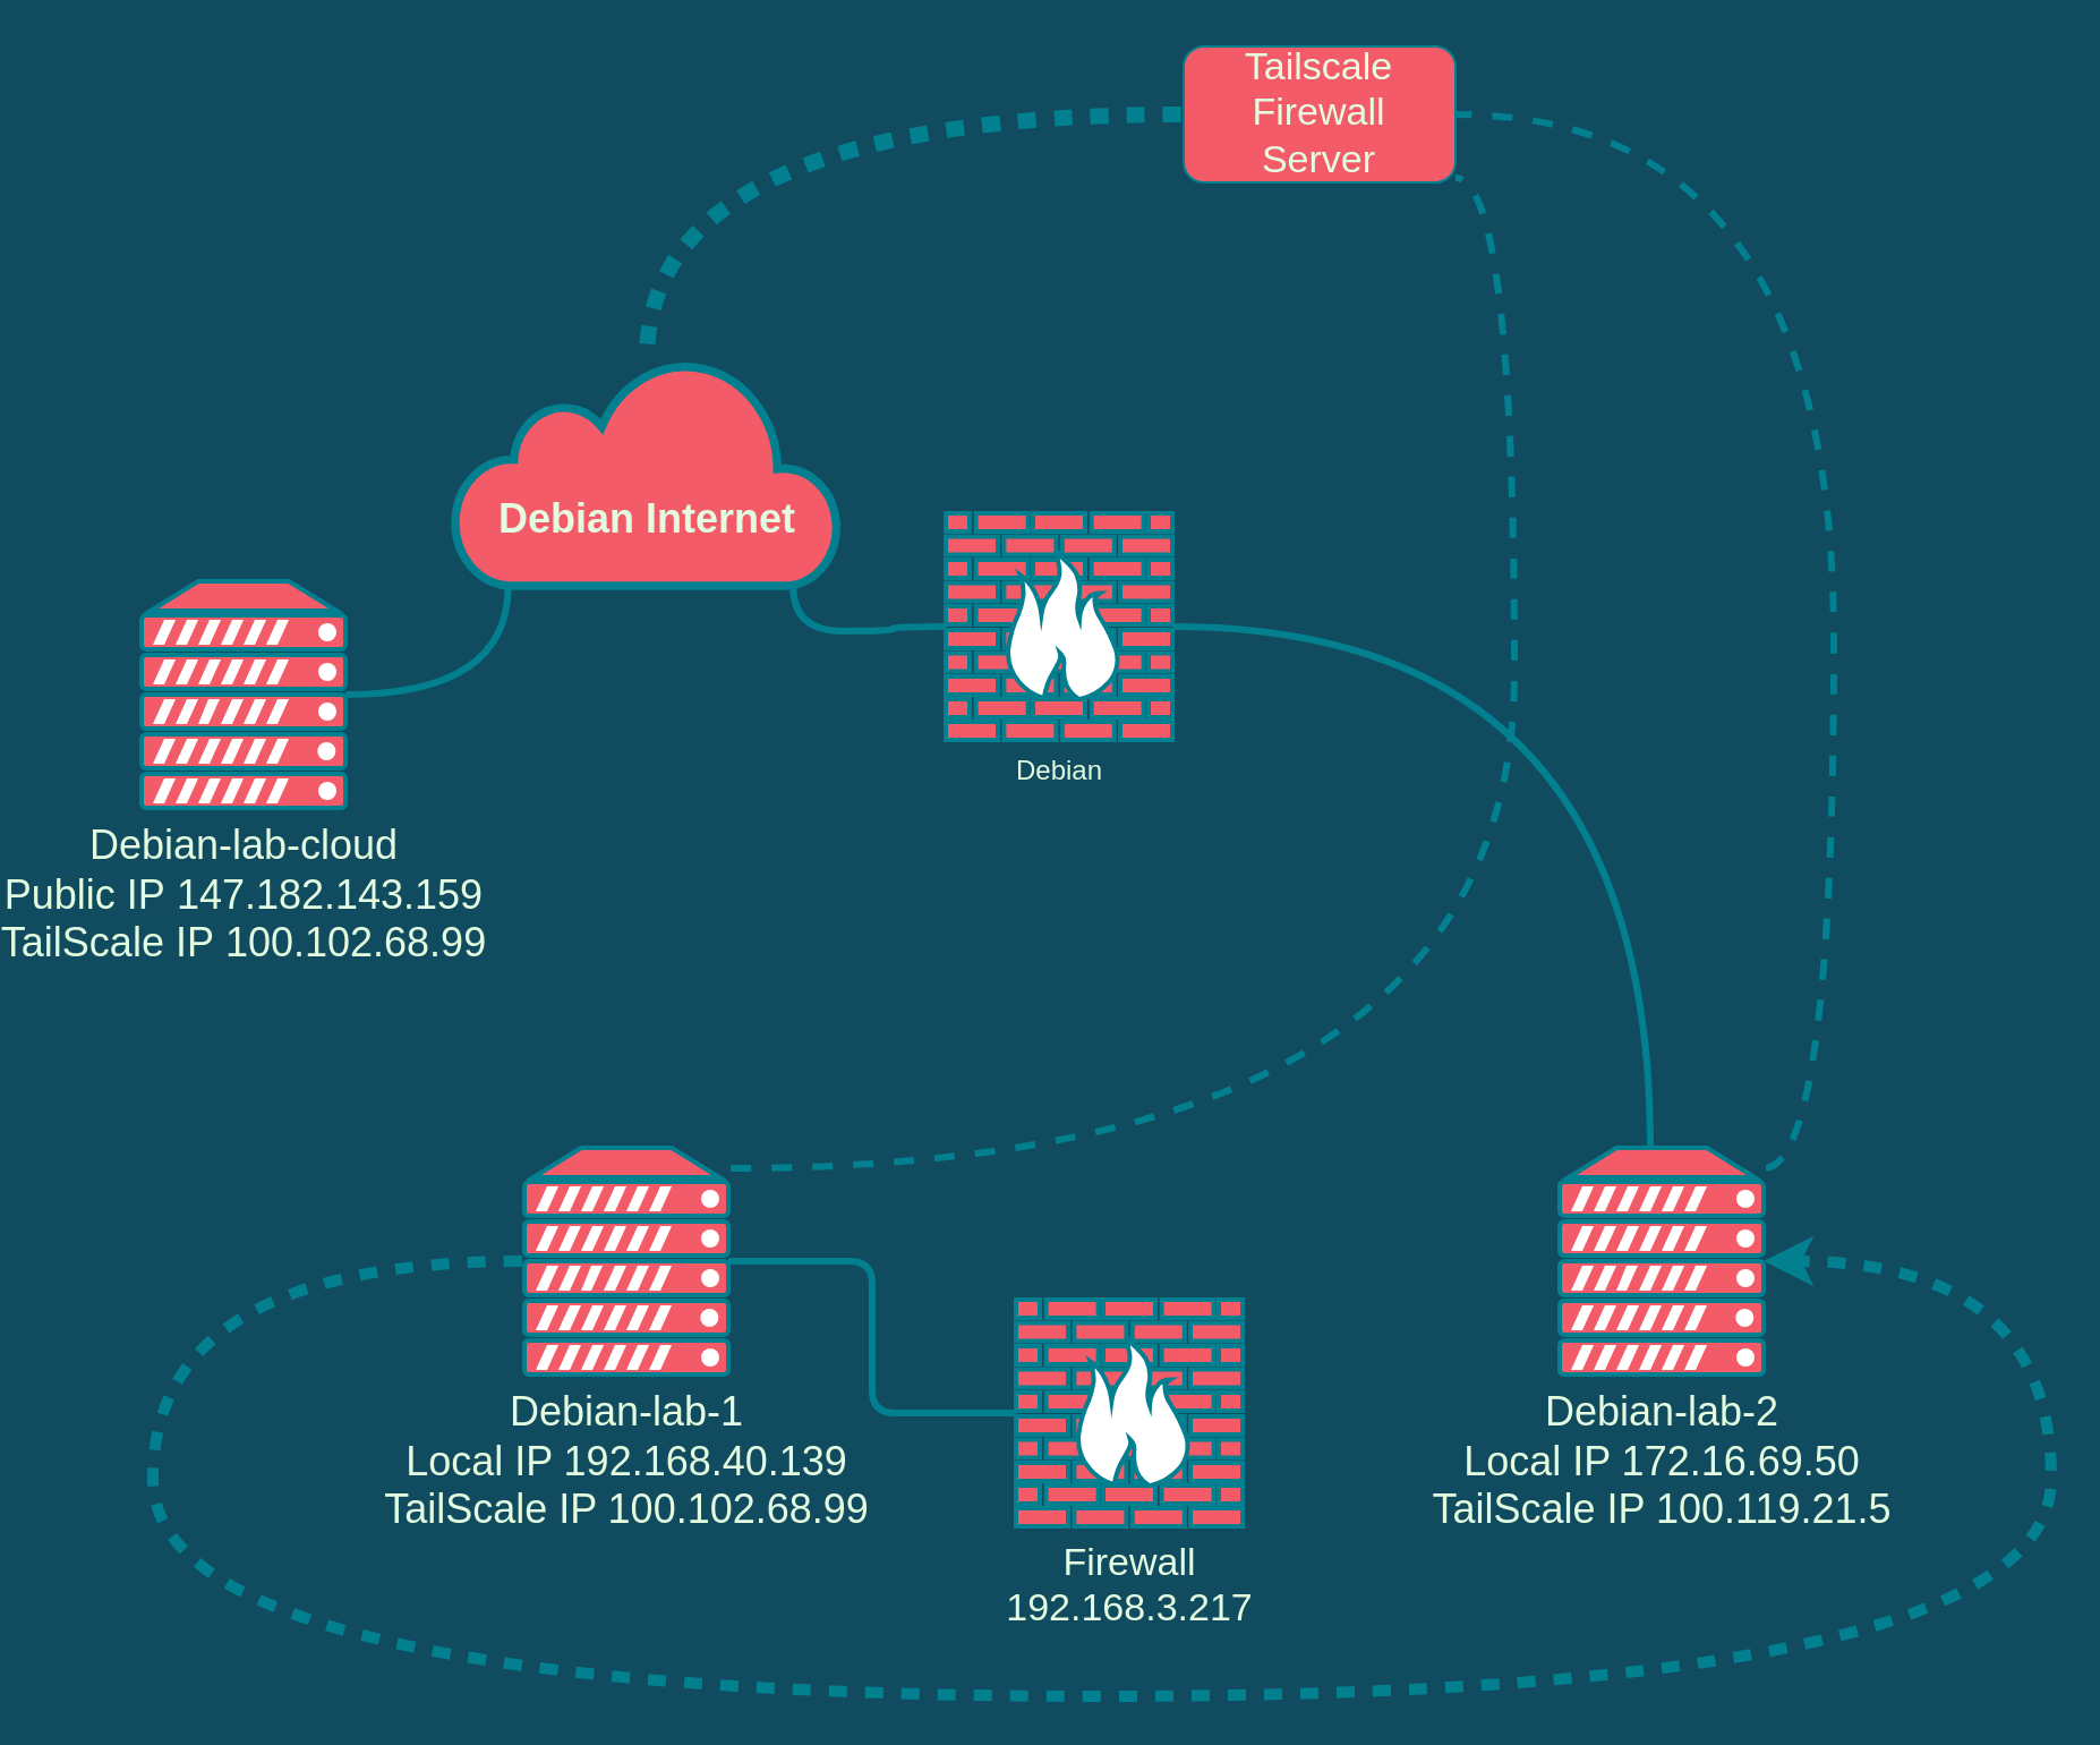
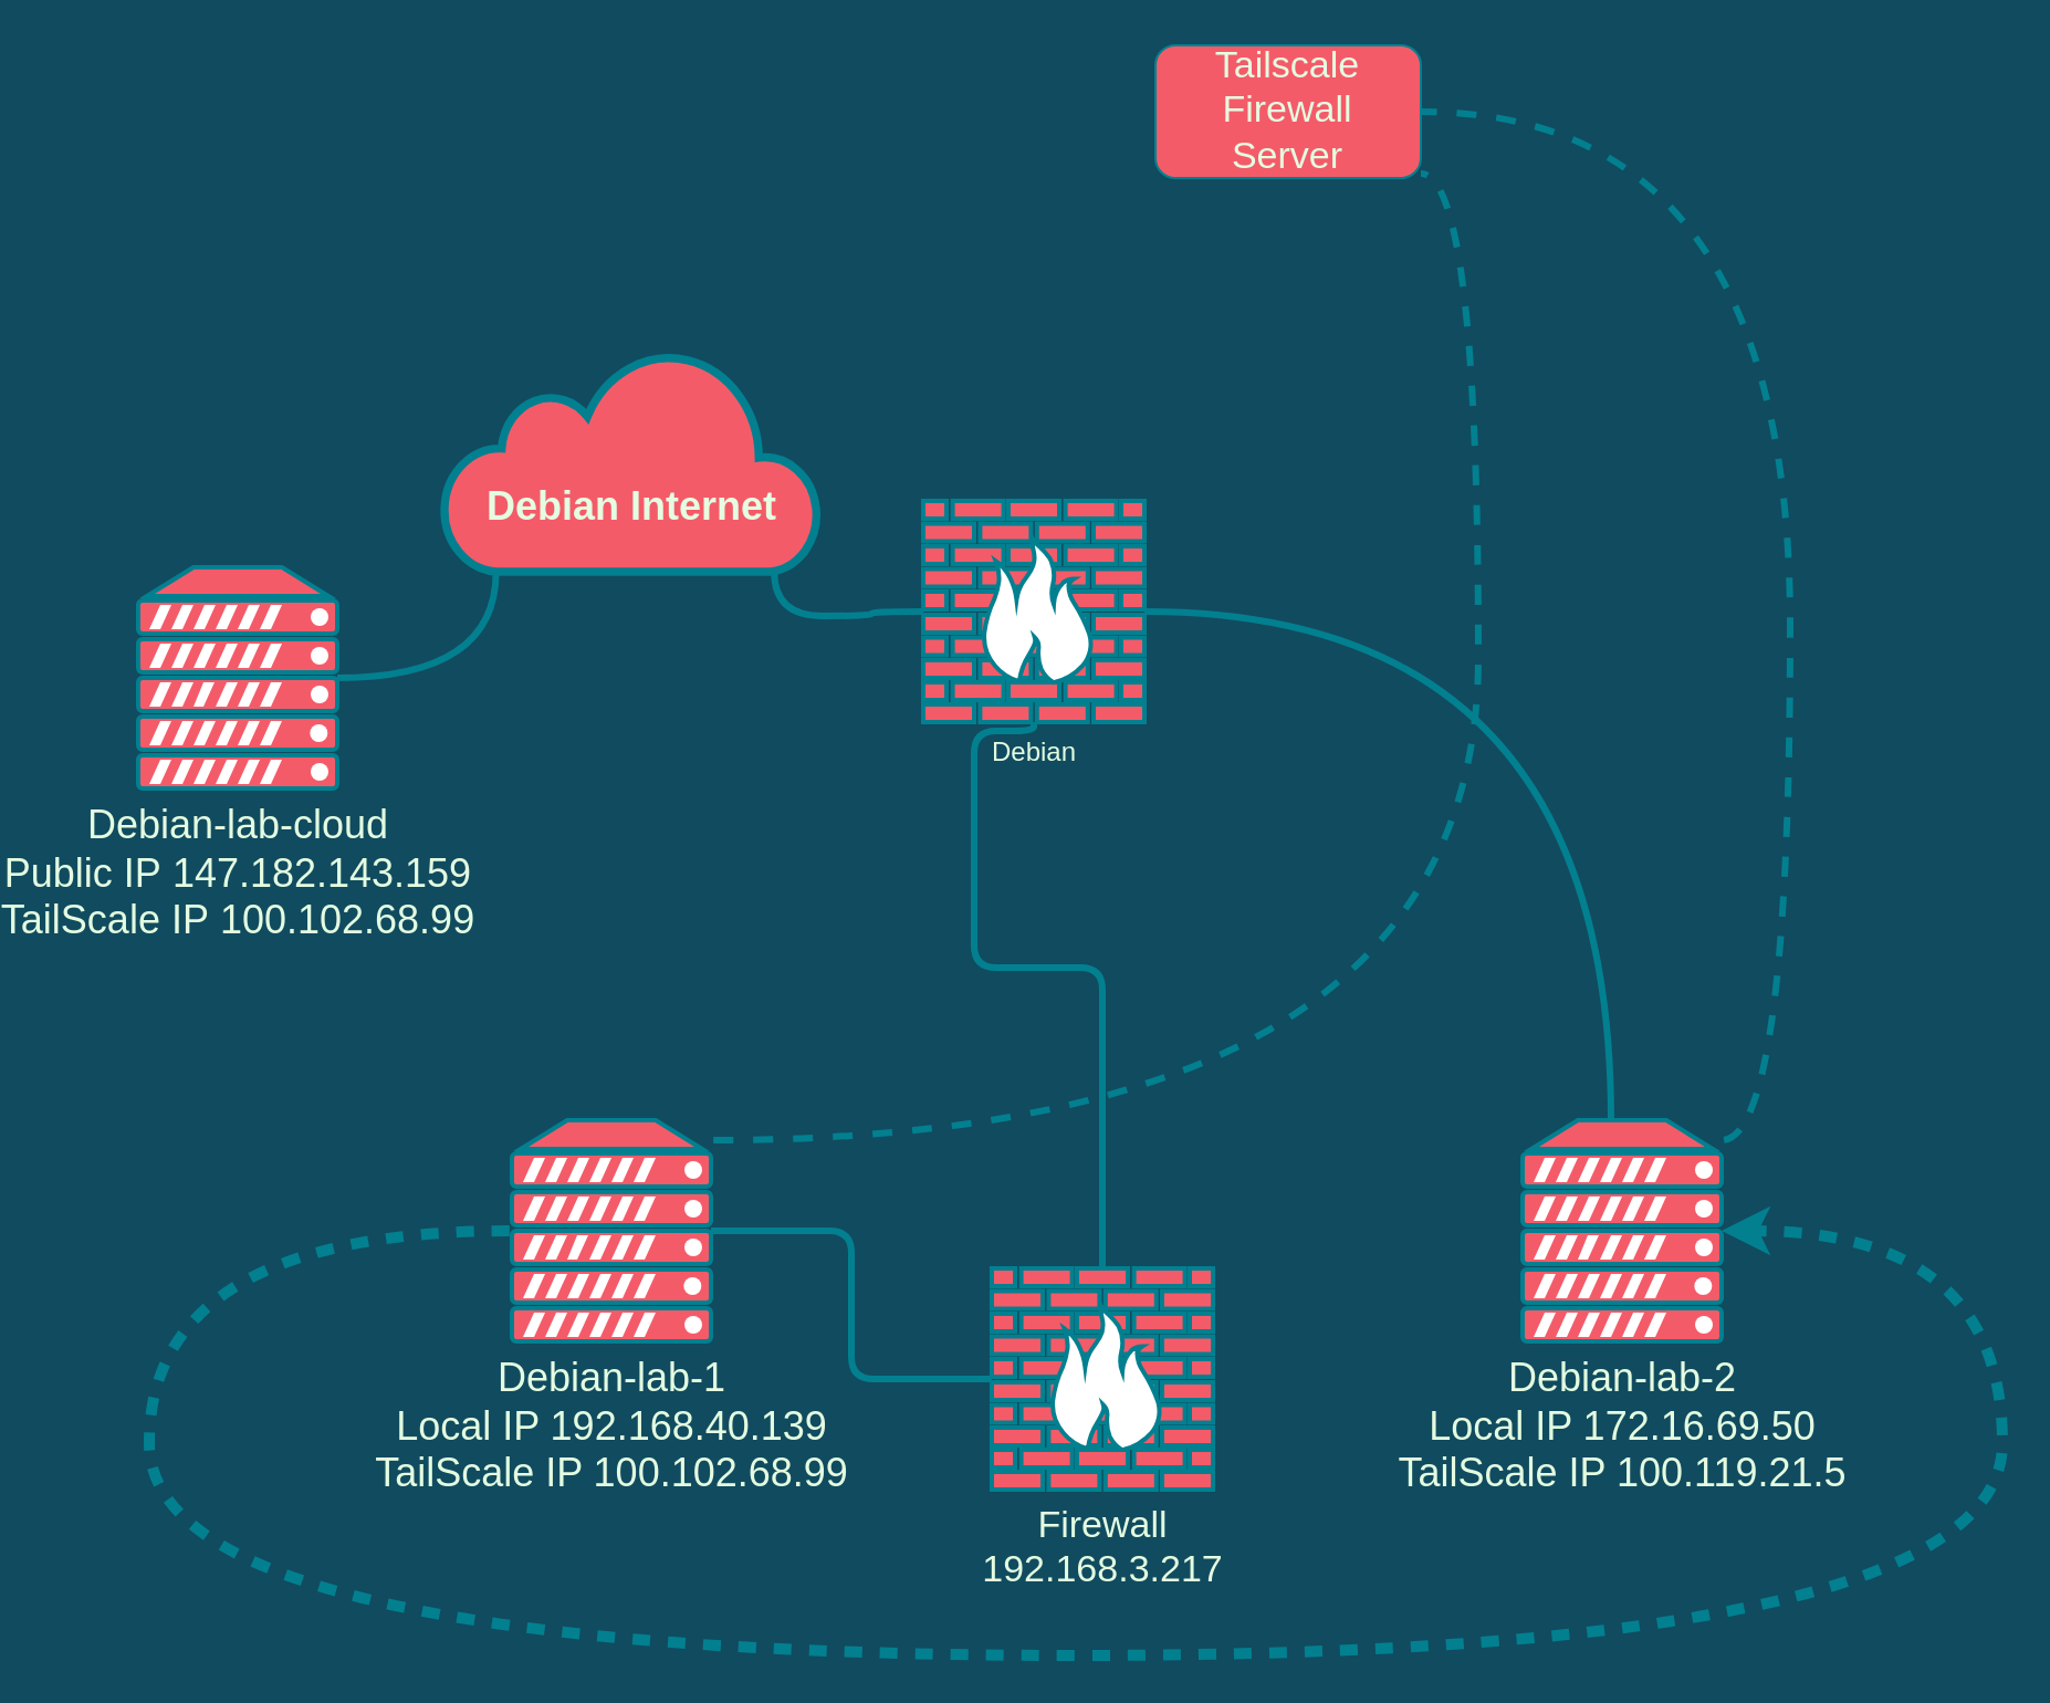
  <mxCell id="0" />
  <mxCell id="1" parent="0" />
+ <mxCell id="2" style="edgeStyle=orthogonalEdgeStyle;rounded=1;orthogonalLoop=1;jettySize=auto;html=1;endArrow=none;endFill=0;strokeWidth=3;jumpStyle=none;orthogonal=0;labelBackgroundColor=#114B5F;strokeColor=#028090;fontColor=#E4FDE1;" parent="1" source="18" target="4" edge="1"><mxGeometry relative="1" as="geometry"><Array as="points"><mxPoint x="456" y="437" /><mxPoint x="398" y="437" /><mxPoint x="398" y="330" /><mxPoint x="425" y="330" /></Array><mxPoint x="387" y="330" as="targetPoint" /></mxGeometry></mxCell>
  <mxCell id="3" style="edgeStyle=orthogonalEdgeStyle;curved=1;rounded=0;orthogonalLoop=1;jettySize=auto;html=1;endArrow=none;endFill=0;entryX=0.88;entryY=1;entryDx=0;entryDy=0;entryPerimeter=0;strokeWidth=3;labelBackgroundColor=#114B5F;strokeColor=#028090;fontColor=#E4FDE1;" parent="1" source="4" target="7" edge="1"><mxGeometry relative="1" as="geometry" /></mxCell>
  <mxCell id="4" value="Debian" style="fontColor=#E4FDE1;verticalAlign=top;verticalLabelPosition=bottom;labelPosition=center;align=center;html=1;outlineConnect=0;fillColor=#F45B69;strokeColor=#028090;gradientDirection=north;strokeWidth=2;shape=mxgraph.networks.firewall;" parent="1" vertex="1"><mxGeometry x="375" y="226" width="100" height="100" as="geometry" /></mxCell>
  <mxCell id="5" style="edgeStyle=orthogonalEdgeStyle;rounded=0;orthogonalLoop=1;jettySize=auto;html=1;endArrow=none;endFill=0;curved=1;entryX=0.14;entryY=1;entryDx=0;entryDy=0;entryPerimeter=0;strokeWidth=3;labelBackgroundColor=#114B5F;strokeColor=#028090;fontColor=#E4FDE1;" parent="1" source="6" target="7" edge="1"><mxGeometry relative="1" as="geometry"><mxPoint x="210" y="106" as="targetPoint" /></mxGeometry></mxCell>
  <mxCell id="6" value="&lt;font style=&quot;font-size: 18px&quot;&gt;Debian-lab-cloud&lt;br&gt;Public IP&amp;nbsp;147.182.143.159&lt;br&gt;TailScale IP&amp;nbsp;100.102.68.99&lt;br&gt;&lt;/font&gt;" style="fontColor=#E4FDE1;verticalAlign=top;verticalLabelPosition=bottom;labelPosition=center;align=center;html=1;outlineConnect=0;fillColor=#F45B69;strokeColor=#028090;gradientDirection=north;strokeWidth=2;shape=mxgraph.networks.server;" parent="1" vertex="1"><mxGeometry x="20" y="256" width="90" height="100" as="geometry" /></mxCell>
  <mxCell id="7" value="&lt;h2&gt;&lt;b&gt;&lt;br&gt;&lt;br&gt;Debian Internet&lt;/b&gt;&lt;/h2&gt;" style="html=1;outlineConnect=0;fillColor=#F45B69;strokeColor=#028090;gradientDirection=north;strokeWidth=2;shape=mxgraph.networks.cloud;fontColor=#E4FDE1;" parent="1" vertex="1"><mxGeometry x="158" y="158" width="170" height="100" as="geometry" /></mxCell>
  <mxCell id="8" style="edgeStyle=orthogonalEdgeStyle;curved=1;rounded=0;orthogonalLoop=1;jettySize=auto;html=1;endArrow=none;endFill=0;exitX=1;exitY=0.5;exitDx=0;exitDy=0;exitPerimeter=0;comic=0;strokeWidth=3;labelBackgroundColor=#114B5F;strokeColor=#028090;fontColor=#E4FDE1;" parent="1" source="4" target="15" edge="1"><mxGeometry relative="1" as="geometry"><Array as="points"><mxPoint x="686" y="276" /></Array><mxPoint x="485" y="286" as="sourcePoint" /><mxPoint x="649" y="486" as="targetPoint" /></mxGeometry></mxCell>
  <mxCell id="9" style="edgeStyle=orthogonalEdgeStyle;curved=1;comic=0;orthogonalLoop=1;jettySize=auto;html=1;dashed=1;endArrow=none;endFill=0;strokeWidth=3;fillColor=#F45B69;strokeColor=#028090;flowAnimation=1;labelBackgroundColor=#114B5F;fontColor=#E4FDE1;" parent="1" source="13" target="16" edge="1"><mxGeometry relative="1" as="geometry"><Array as="points"><mxPoint x="626" y="515" /><mxPoint x="626" y="78" /></Array></mxGeometry></mxCell>
  <mxCell id="10" style="edgeStyle=orthogonalEdgeStyle;rounded=1;orthogonalLoop=1;jettySize=auto;html=1;strokeColor=none;strokeWidth=3;labelBackgroundColor=#114B5F;fontColor=#E4FDE1;" parent="1" source="13" target="18" edge="1"><mxGeometry relative="1" as="geometry" /></mxCell>
  <mxCell id="11" style="edgeStyle=orthogonalEdgeStyle;rounded=1;orthogonalLoop=1;jettySize=auto;html=1;strokeWidth=3;endArrow=none;endFill=0;labelBackgroundColor=#114B5F;strokeColor=#028090;fontColor=#E4FDE1;" parent="1" source="13" target="18" edge="1"><mxGeometry relative="1" as="geometry" /></mxCell>
  <mxCell id="12" style="edgeStyle=orthogonalEdgeStyle;orthogonalLoop=1;jettySize=auto;html=1;strokeWidth=5;curved=1;fillColor=#F45B69;strokeColor=#028090;flowAnimation=1;labelBackgroundColor=#114B5F;fontColor=#E4FDE1;" parent="1" source="13" target="15" edge="1"><mxGeometry relative="1" as="geometry"><Array as="points"><mxPoint x="25" y="556" /><mxPoint x="25" y="748" /><mxPoint x="863" y="748" /><mxPoint x="863" y="556" /></Array></mxGeometry></mxCell>
  <mxCell id="13" value="&lt;font style=&quot;font-size: 18px&quot;&gt;&lt;div&gt;Debian-lab-1&lt;/div&gt;&lt;div&gt;Local IP 192.168.40.139&lt;/div&gt;&lt;div&gt;&lt;span&gt;TailScale IP 100.102.68.99&lt;/span&gt;&lt;br&gt;&lt;/div&gt;&lt;/font&gt;" style="fontColor=#E4FDE1;verticalAlign=top;verticalLabelPosition=bottom;labelPosition=center;align=center;html=1;outlineConnect=0;fillColor=#F45B69;strokeColor=#028090;gradientDirection=north;strokeWidth=2;shape=mxgraph.networks.server;" parent="1" vertex="1"><mxGeometry x="189" y="506" width="90" height="100" as="geometry" /></mxCell>
  <mxCell id="14" style="edgeStyle=orthogonalEdgeStyle;curved=1;comic=0;orthogonalLoop=1;jettySize=auto;html=1;dashed=1;endArrow=none;endFill=0;strokeWidth=3;fillColor=#F45B69;strokeColor=#028090;flowAnimation=1;entryX=1;entryY=0.5;entryDx=0;entryDy=0;labelBackgroundColor=#114B5F;fontColor=#E4FDE1;" parent="1" source="15" target="16" edge="1"><mxGeometry relative="1" as="geometry"><Array as="points"><mxPoint x="767" y="515" /><mxPoint x="767" y="50" /></Array></mxGeometry></mxCell>
  <mxCell id="15" value="&lt;font style=&quot;font-size: 18px&quot;&gt;&lt;div&gt;Debian-lab-2&lt;/div&gt;&lt;div&gt;Local IP 172.16.69.50&lt;/div&gt;&lt;div&gt;&lt;span&gt;TailScale IP 100.119.21.5&lt;/span&gt;&lt;br&gt;&lt;/div&gt;&lt;/font&gt;" style="fontColor=#E4FDE1;verticalAlign=top;verticalLabelPosition=bottom;labelPosition=center;align=center;html=1;outlineConnect=0;fillColor=#F45B69;strokeColor=#028090;gradientDirection=north;strokeWidth=2;shape=mxgraph.networks.server;" parent="1" vertex="1"><mxGeometry x="646" y="506" width="90" height="100" as="geometry" /></mxCell>
  <mxCell id="16" value="&lt;font style=&quot;font-size: 17px&quot;&gt;Tailscale&lt;br&gt;Firewall&lt;br&gt;Server&lt;br&gt;&lt;/font&gt;" style="rounded=1;whiteSpace=wrap;html=1;fillColor=#F45B69;strokeColor=#028090;fontColor=#E4FDE1;" parent="1" vertex="1"><mxGeometry x="480" y="20" width="120" height="60" as="geometry" /></mxCell>
- <mxCell id="17" style="edgeStyle=orthogonalEdgeStyle;comic=0;orthogonalLoop=1;jettySize=auto;html=1;flowAnimation=1;endArrow=none;endFill=0;curved=1;strokeWidth=7;fillColor=#F45B69;strokeColor=#028090;labelBackgroundColor=#114B5F;fontColor=#E4FDE1;" parent="1" source="16" target="7" edge="1"><mxGeometry relative="1" as="geometry"><mxPoint x="490" y="160" as="sourcePoint" /><mxPoint x="346" y="172" as="targetPoint" /></mxGeometry></mxCell>
  <mxCell id="18" value="&lt;font style=&quot;font-size: 17px&quot;&gt;Firewall&lt;br&gt;192.168.3.217&lt;/font&gt;" style="fontColor=#E4FDE1;verticalAlign=top;verticalLabelPosition=bottom;labelPosition=center;align=center;html=1;outlineConnect=0;fillColor=#F45B69;strokeColor=#028090;gradientDirection=north;strokeWidth=2;shape=mxgraph.networks.firewall;" parent="1" vertex="1"><mxGeometry x="406" y="573" width="100" height="100" as="geometry" /></mxCell>
